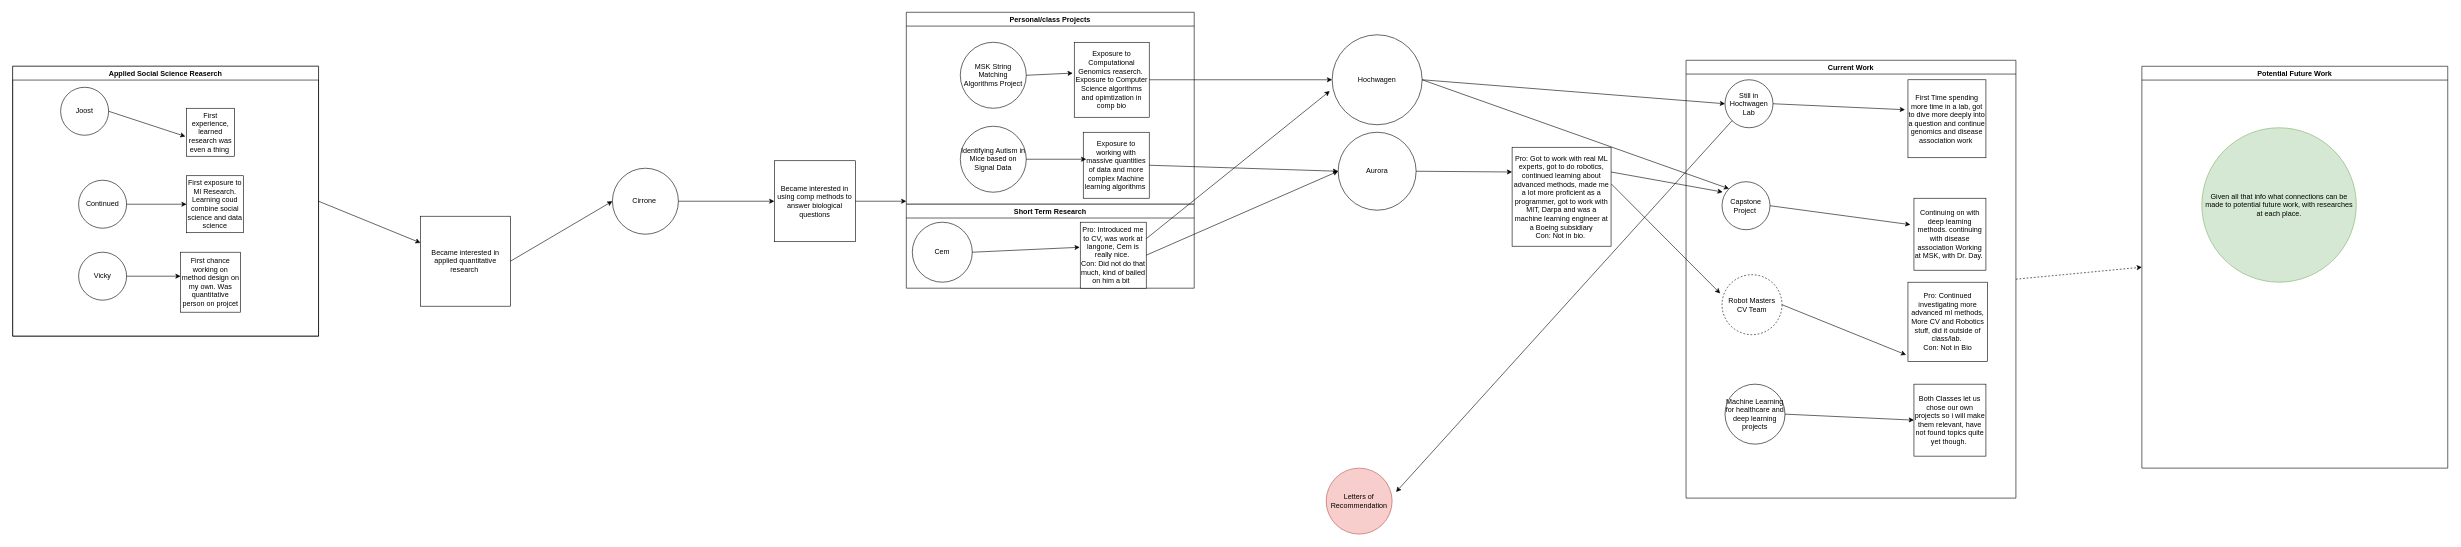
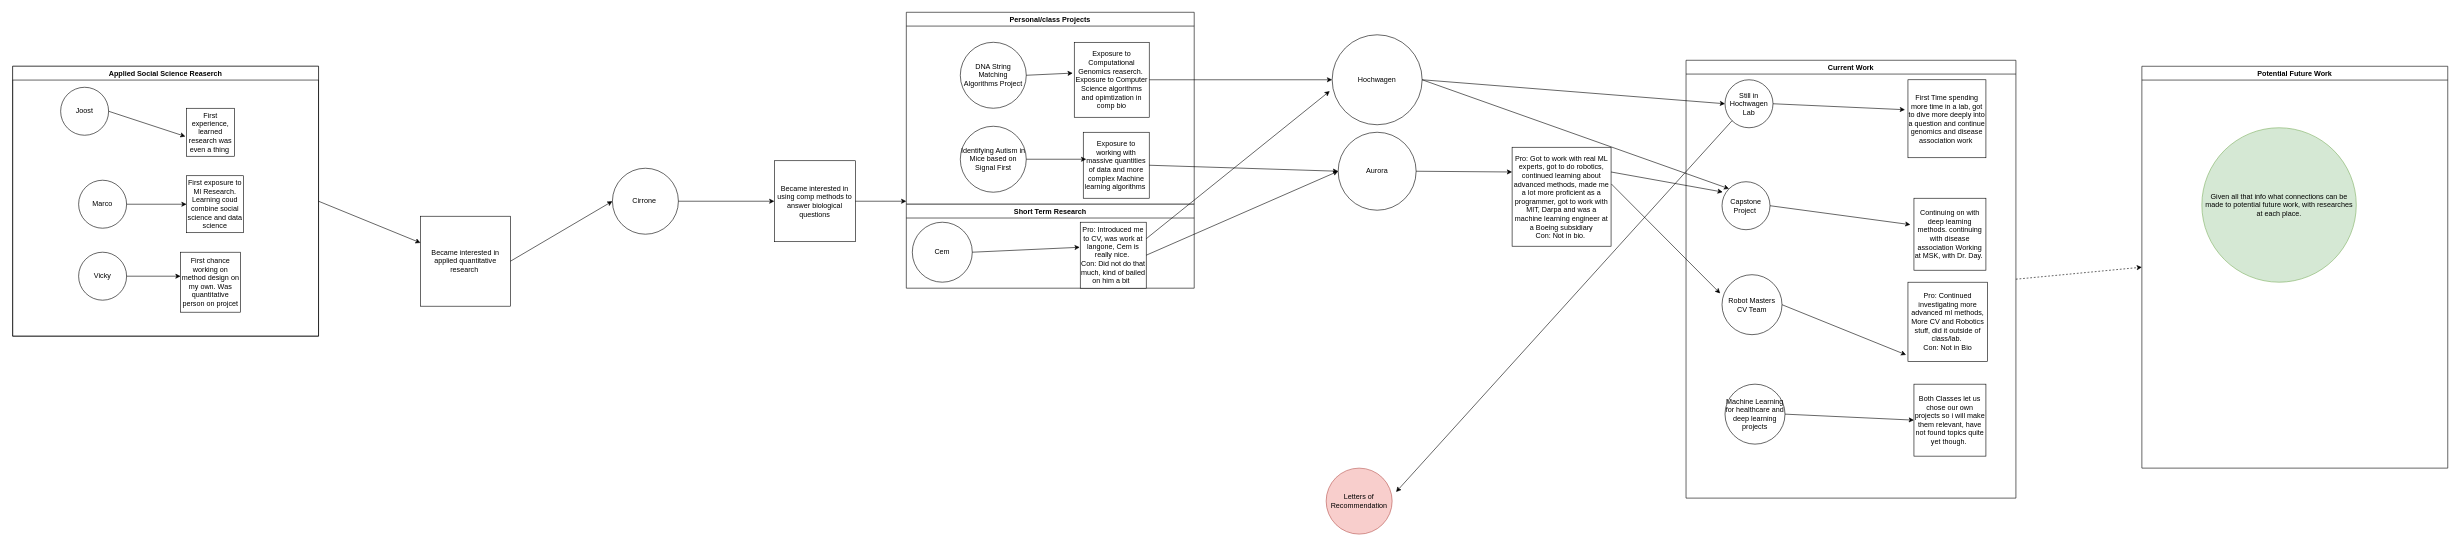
  <mxCell id="0" />
  <mxCell id="1" parent="0" />
  <mxCell id="2" value="" style="swimlane;startSize=0;" parent="1" vertex="1"><mxGeometry x="20" y="110" width="510" height="450" as="geometry"><mxRectangle x="320" y="360" width="50" height="40" as="alternateBounds" /></mxGeometry></mxCell>
  <mxCell id="3" value="Joost" style="ellipse;whiteSpace=wrap;html=1;aspect=fixed;" parent="2" vertex="1"><mxGeometry x="80" y="35" width="80" height="80" as="geometry" /></mxCell>
- <mxCell id="4" value="Continued" style="ellipse;whiteSpace=wrap;html=1;aspect=fixed;" parent="2" vertex="1"><mxGeometry x="110" y="190" width="80" height="80" as="geometry" /></mxCell>
+ <mxCell id="4" value="Marco" style="ellipse;whiteSpace=wrap;html=1;aspect=fixed;" parent="2" vertex="1"><mxGeometry x="110" y="190" width="80" height="80" as="geometry" /></mxCell>
  <mxCell id="5" value="Vicky" style="ellipse;whiteSpace=wrap;html=1;aspect=fixed;" parent="2" vertex="1"><mxGeometry x="110" y="310" width="80" height="80" as="geometry" /></mxCell>
  <mxCell id="6" value="First experience, learned research was even a thing&amp;nbsp;" style="whiteSpace=wrap;html=1;aspect=fixed;" parent="2" vertex="1"><mxGeometry x="290" y="70" width="80" height="80" as="geometry" /></mxCell>
  <mxCell id="7" value="First exposure to Ml Research. Learning coud combine social science and data science" style="whiteSpace=wrap;html=1;aspect=fixed;" parent="2" vertex="1"><mxGeometry x="290" y="182.5" width="95" height="95" as="geometry" /></mxCell>
  <mxCell id="8" value="First chance working on method design on my own. Was quantitative person on projcet" style="whiteSpace=wrap;html=1;aspect=fixed;" parent="2" vertex="1"><mxGeometry x="280" y="310" width="100" height="100" as="geometry" /></mxCell>
  <mxCell id="9" value="" style="endArrow=classic;html=1;rounded=0;exitX=1;exitY=0.5;exitDx=0;exitDy=0;" parent="2" source="5" edge="1"><mxGeometry width="50" height="50" relative="1" as="geometry"><mxPoint x="490" y="260" as="sourcePoint" /><mxPoint x="280" y="350" as="targetPoint" /></mxGeometry></mxCell>
  <mxCell id="10" value="" style="endArrow=classic;html=1;rounded=0;exitX=1;exitY=0.5;exitDx=0;exitDy=0;entryX=0;entryY=0.5;entryDx=0;entryDy=0;" parent="2" source="4" target="7" edge="1"><mxGeometry width="50" height="50" relative="1" as="geometry"><mxPoint x="490" y="260" as="sourcePoint" /><mxPoint x="540" y="210" as="targetPoint" /></mxGeometry></mxCell>
  <mxCell id="11" value="" style="endArrow=classic;html=1;rounded=0;exitX=1;exitY=0.5;exitDx=0;exitDy=0;entryX=-0.025;entryY=0.588;entryDx=0;entryDy=0;entryPerimeter=0;" parent="2" source="3" target="6" edge="1"><mxGeometry width="50" height="50" relative="1" as="geometry"><mxPoint x="490" y="260" as="sourcePoint" /><mxPoint x="540" y="210" as="targetPoint" /></mxGeometry></mxCell>
  <mxCell id="12" value="Applied Social Science Reaserch" style="swimlane;whiteSpace=wrap;html=1;" parent="2" vertex="1"><mxGeometry width="510" height="450" as="geometry" /></mxCell>
  <mxCell id="13" value="Became interested in applied quantitative research&amp;nbsp;" style="whiteSpace=wrap;html=1;aspect=fixed;" parent="1" vertex="1"><mxGeometry x="700" y="360" width="150" height="150" as="geometry" /></mxCell>
  <mxCell id="14" value="" style="endArrow=classic;html=1;rounded=0;exitX=1;exitY=0.5;exitDx=0;exitDy=0;" parent="1" source="2" target="13" edge="1"><mxGeometry width="50" height="50" relative="1" as="geometry"><mxPoint x="840" y="440" as="sourcePoint" /><mxPoint x="890" y="390" as="targetPoint" /></mxGeometry></mxCell>
  <mxCell id="15" value="Cirrone&amp;nbsp;" style="ellipse;whiteSpace=wrap;html=1;aspect=fixed;" parent="1" vertex="1"><mxGeometry x="1020" y="280" width="110" height="110" as="geometry" /></mxCell>
  <mxCell id="16" value="" style="endArrow=classic;html=1;rounded=0;exitX=1;exitY=0.5;exitDx=0;exitDy=0;entryX=0;entryY=0.5;entryDx=0;entryDy=0;" parent="1" source="13" target="15" edge="1"><mxGeometry width="50" height="50" relative="1" as="geometry"><mxPoint x="840" y="440" as="sourcePoint" /><mxPoint x="890" y="390" as="targetPoint" /></mxGeometry></mxCell>
  <mxCell id="17" value="Became interested in using comp methods to answer biological questions" style="whiteSpace=wrap;html=1;aspect=fixed;" parent="1" vertex="1"><mxGeometry x="1290" y="267.5" width="135" height="135" as="geometry" /></mxCell>
  <mxCell id="18" value="" style="endArrow=classic;html=1;rounded=0;exitX=1;exitY=0.5;exitDx=0;exitDy=0;entryX=0;entryY=0.5;entryDx=0;entryDy=0;" parent="1" source="15" target="17" edge="1"><mxGeometry width="50" height="50" relative="1" as="geometry"><mxPoint x="1030" y="440" as="sourcePoint" /><mxPoint x="1080" y="390" as="targetPoint" /></mxGeometry></mxCell>
  <mxCell id="19" value="Personal/class Projects" style="swimlane;whiteSpace=wrap;html=1;" parent="1" vertex="1"><mxGeometry x="1510" y="20" width="480" height="320" as="geometry" /></mxCell>
- <mxCell id="20" value="Identifying Autism in Mice based on Signal Data" style="ellipse;whiteSpace=wrap;html=1;aspect=fixed;fillOpacity=100;" parent="19" vertex="1"><mxGeometry x="90" y="190" width="110" height="110" as="geometry" /></mxCell>
- <mxCell id="21" value="MSK String Matching Algorithms Project" style="ellipse;whiteSpace=wrap;html=1;aspect=fixed;" parent="19" vertex="1"><mxGeometry x="90" y="50" width="110" height="110" as="geometry" /></mxCell>
+ <mxCell id="20" value="Identifying Autism in Mice based on Signal First" style="ellipse;whiteSpace=wrap;html=1;aspect=fixed;fillOpacity=100;" parent="19" vertex="1"><mxGeometry x="90" y="190" width="110" height="110" as="geometry" /></mxCell>
+ <mxCell id="21" value="DNA String Matching Algorithms Project" style="ellipse;whiteSpace=wrap;html=1;aspect=fixed;" parent="19" vertex="1"><mxGeometry x="90" y="50" width="110" height="110" as="geometry" /></mxCell>
  <mxCell id="22" value="Exposure to Computational Genomics reaserch.&amp;nbsp;&lt;br&gt;Exposure to Computer Science algorithms and opimtization in comp bio" style="whiteSpace=wrap;html=1;aspect=fixed;" parent="19" vertex="1"><mxGeometry x="280" y="50" width="125" height="125" as="geometry" /></mxCell>
  <mxCell id="23" value="Exposure to working with massive quantities of data and more complex Machine learning algorithms&amp;nbsp;" style="whiteSpace=wrap;html=1;aspect=fixed;" parent="19" vertex="1"><mxGeometry x="295" y="200" width="110" height="110" as="geometry" /></mxCell>
  <mxCell id="24" value="" style="endArrow=classic;html=1;rounded=0;exitX=1;exitY=0.5;exitDx=0;exitDy=0;" parent="19" source="20" edge="1"><mxGeometry width="50" height="50" relative="1" as="geometry"><mxPoint x="-70" y="280" as="sourcePoint" /><mxPoint x="300" y="245" as="targetPoint" /></mxGeometry></mxCell>
  <mxCell id="25" value="" style="endArrow=classic;html=1;rounded=0;exitX=1;exitY=0.5;exitDx=0;exitDy=0;entryX=-0.02;entryY=0.411;entryDx=0;entryDy=0;entryPerimeter=0;" parent="19" source="21" target="22" edge="1"><mxGeometry width="50" height="50" relative="1" as="geometry"><mxPoint x="-70" y="280" as="sourcePoint" /><mxPoint x="-20" y="230" as="targetPoint" /></mxGeometry></mxCell>
  <mxCell id="26" value="" style="endArrow=classic;html=1;rounded=0;exitX=1;exitY=0.5;exitDx=0;exitDy=0;" parent="1" source="17" edge="1"><mxGeometry width="50" height="50" relative="1" as="geometry"><mxPoint x="1450" y="480" as="sourcePoint" /><mxPoint x="1510" y="335" as="targetPoint" /></mxGeometry></mxCell>
  <mxCell id="27" value="Short Term Research" style="swimlane;whiteSpace=wrap;html=1;" parent="1" vertex="1"><mxGeometry x="1510" y="340" width="480" height="140" as="geometry" /></mxCell>
  <mxCell id="28" value="Cem" style="ellipse;whiteSpace=wrap;html=1;aspect=fixed;" parent="27" vertex="1"><mxGeometry x="10" y="30" width="100" height="100" as="geometry" /></mxCell>
  <mxCell id="29" value="Pro: Introduced me to CV, was work at langone, Cem is really nice.&amp;nbsp;&lt;br&gt;Con: Did not do that much, kind of bailed on him a bit&amp;nbsp;&amp;nbsp;" style="whiteSpace=wrap;html=1;aspect=fixed;" parent="27" vertex="1"><mxGeometry x="290" y="30" width="110" height="110" as="geometry" /></mxCell>
  <mxCell id="30" value="" style="endArrow=classic;html=1;rounded=0;exitX=1;exitY=0.5;exitDx=0;exitDy=0;entryX=-0.008;entryY=0.38;entryDx=0;entryDy=0;entryPerimeter=0;" parent="27" source="28" target="29" edge="1"><mxGeometry width="50" height="50" relative="1" as="geometry"><mxPoint x="-70" y="-40" as="sourcePoint" /><mxPoint x="-20" y="-90" as="targetPoint" /></mxGeometry></mxCell>
  <mxCell id="31" value="Hochwagen" style="ellipse;whiteSpace=wrap;html=1;aspect=fixed;" parent="1" vertex="1"><mxGeometry x="2220" y="57.5" width="150" height="150" as="geometry" /></mxCell>
  <mxCell id="32" value="" style="endArrow=classic;html=1;rounded=0;exitX=1;exitY=0.5;exitDx=0;exitDy=0;entryX=0;entryY=0.5;entryDx=0;entryDy=0;" parent="1" source="22" target="31" edge="1"><mxGeometry width="50" height="50" relative="1" as="geometry"><mxPoint x="1930" y="390" as="sourcePoint" /><mxPoint x="1980" y="340" as="targetPoint" /></mxGeometry></mxCell>
  <mxCell id="33" value="" style="endArrow=classic;html=1;rounded=0;exitX=1;exitY=0.5;exitDx=0;exitDy=0;entryX=0;entryY=0.5;entryDx=0;entryDy=0;" parent="1" source="31" target="42" edge="1"><mxGeometry width="50" height="50" relative="1" as="geometry"><mxPoint x="2200" y="390" as="sourcePoint" /><mxPoint x="2250" y="340" as="targetPoint" /></mxGeometry></mxCell>
  <mxCell id="34" value="Aurora" style="ellipse;whiteSpace=wrap;html=1;aspect=fixed;" parent="1" vertex="1"><mxGeometry x="2230" y="220" width="130" height="130" as="geometry" /></mxCell>
  <mxCell id="35" value="" style="endArrow=classic;html=1;rounded=0;exitX=1;exitY=0.5;exitDx=0;exitDy=0;entryX=0;entryY=0.5;entryDx=0;entryDy=0;" parent="1" source="23" target="34" edge="1"><mxGeometry width="50" height="50" relative="1" as="geometry"><mxPoint x="2120" y="390" as="sourcePoint" /><mxPoint x="2170" y="340" as="targetPoint" /></mxGeometry></mxCell>
  <mxCell id="36" value="Pro: Got to work with real ML experts, got to do robotics, continued learning about advanced methods, made me a lot more proficient as a programmer, got to work with MIT, Darpa and was a machine learning engineer at a Boeing subsidiary&lt;br&gt;Con: Not in bio.&amp;nbsp;" style="whiteSpace=wrap;html=1;aspect=fixed;" parent="1" vertex="1"><mxGeometry x="2520" y="245" width="165" height="165" as="geometry" /></mxCell>
  <mxCell id="37" value="" style="endArrow=classic;html=1;rounded=0;exitX=1;exitY=0.5;exitDx=0;exitDy=0;entryX=0;entryY=0.25;entryDx=0;entryDy=0;" parent="1" source="34" target="36" edge="1"><mxGeometry width="50" height="50" relative="1" as="geometry"><mxPoint x="2450" y="390" as="sourcePoint" /><mxPoint x="2500" y="340" as="targetPoint" /></mxGeometry></mxCell>
  <mxCell id="38" value="Current Work" style="swimlane;whiteSpace=wrap;html=1;" parent="1" vertex="1"><mxGeometry x="2810" y="100" width="550" height="730" as="geometry" /></mxCell>
- <mxCell id="39" value="Robot Masters CV Team" style="ellipse;whiteSpace=wrap;html=1;aspect=fixed;dashed=1;" parent="38" vertex="1"><mxGeometry x="60" y="357.5" width="100" height="100" as="geometry" /></mxCell>
+ <mxCell id="39" value="Robot Masters CV Team" style="ellipse;whiteSpace=wrap;html=1;aspect=fixed;" parent="38" vertex="1"><mxGeometry x="60" y="357.5" width="100" height="100" as="geometry" /></mxCell>
  <mxCell id="40" value="Pro: Continued investigating more advanced ml methods, More CV and Robotics stuff, did it outside of class/lab.&amp;nbsp;&lt;br&gt;Con: Not in Bio" style="whiteSpace=wrap;html=1;aspect=fixed;" parent="38" vertex="1"><mxGeometry x="370" y="370" width="132.5" height="132.5" as="geometry" /></mxCell>
  <mxCell id="41" value="" style="endArrow=classic;html=1;rounded=0;exitX=1;exitY=0.5;exitDx=0;exitDy=0;entryX=-0.024;entryY=0.914;entryDx=0;entryDy=0;entryPerimeter=0;" parent="38" source="39" target="40" edge="1"><mxGeometry width="50" height="50" relative="1" as="geometry"><mxPoint x="-20" y="167.5" as="sourcePoint" /><mxPoint x="340" y="397.5" as="targetPoint" /></mxGeometry></mxCell>
  <mxCell id="42" value="Still in Hochwagen Lab" style="ellipse;whiteSpace=wrap;html=1;aspect=fixed;" parent="38" vertex="1"><mxGeometry x="65" y="32.5" width="80" height="80" as="geometry" /></mxCell>
  <mxCell id="43" value="First Time spending more time in a lab, got to dive more deeply into a question and continue genomics and disease association work&amp;nbsp;" style="whiteSpace=wrap;html=1;aspect=fixed;" parent="38" vertex="1"><mxGeometry x="370" y="32.5" width="130" height="130" as="geometry" /></mxCell>
  <mxCell id="44" value="" style="endArrow=classic;html=1;rounded=0;exitX=1;exitY=0.5;exitDx=0;exitDy=0;entryX=-0.038;entryY=0.384;entryDx=0;entryDy=0;entryPerimeter=0;" parent="38" source="42" target="43" edge="1"><mxGeometry width="50" height="50" relative="1" as="geometry"><mxPoint x="-200" y="472.5" as="sourcePoint" /><mxPoint x="-150" y="422.5" as="targetPoint" /></mxGeometry></mxCell>
  <mxCell id="45" value="Capstone Project&amp;nbsp;" style="ellipse;whiteSpace=wrap;html=1;aspect=fixed;" parent="38" vertex="1"><mxGeometry x="60" y="202.5" width="80" height="80" as="geometry" /></mxCell>
  <mxCell id="46" value="Continuing on with deep learning methods. continuing with disease association Working at MSK, with Dr. Day.&amp;nbsp;" style="whiteSpace=wrap;html=1;aspect=fixed;" parent="38" vertex="1"><mxGeometry x="380" y="230" width="120" height="120" as="geometry" /></mxCell>
  <mxCell id="47" value="" style="endArrow=classic;html=1;rounded=0;exitX=1;exitY=0.5;exitDx=0;exitDy=0;entryX=-0.05;entryY=0.367;entryDx=0;entryDy=0;entryPerimeter=0;" parent="38" source="45" target="46" edge="1"><mxGeometry width="50" height="50" relative="1" as="geometry"><mxPoint x="40" y="430" as="sourcePoint" /><mxPoint x="90" y="380" as="targetPoint" /></mxGeometry></mxCell>
  <mxCell id="48" value="Machine Learning for healthcare and deep learning projects" style="ellipse;whiteSpace=wrap;html=1;aspect=fixed;" parent="38" vertex="1"><mxGeometry x="65" y="540" width="100" height="100" as="geometry" /></mxCell>
  <mxCell id="49" value="Both Classes let us chose our own projects so i will make them relevant, have not found topics quite yet though.&amp;nbsp;" style="whiteSpace=wrap;html=1;aspect=fixed;" parent="38" vertex="1"><mxGeometry x="380" y="540" width="120" height="120" as="geometry" /></mxCell>
  <mxCell id="50" value="" style="endArrow=classic;html=1;rounded=0;exitX=1;exitY=0.5;exitDx=0;exitDy=0;entryX=0;entryY=0.5;entryDx=0;entryDy=0;" parent="38" source="48" target="49" edge="1"><mxGeometry width="50" height="50" relative="1" as="geometry"><mxPoint x="-60" y="540" as="sourcePoint" /><mxPoint x="-10" y="490" as="targetPoint" /></mxGeometry></mxCell>
  <mxCell id="51" value="" style="endArrow=classic;html=1;rounded=0;exitX=1.003;exitY=0.371;exitDx=0;exitDy=0;exitPerimeter=0;entryX=-0.031;entryY=0.311;entryDx=0;entryDy=0;entryPerimeter=0;" parent="1" source="36" target="39" edge="1"><mxGeometry width="50" height="50" relative="1" as="geometry"><mxPoint x="2700" y="470" as="sourcePoint" /><mxPoint x="2750" y="420" as="targetPoint" /></mxGeometry></mxCell>
  <mxCell id="52" value="" style="endArrow=classic;html=1;rounded=0;exitX=1;exitY=0.5;exitDx=0;exitDy=0;entryX=0;entryY=0.5;entryDx=0;entryDy=0;" parent="1" source="29" target="34" edge="1"><mxGeometry width="50" height="50" relative="1" as="geometry"><mxPoint x="2020" y="560" as="sourcePoint" /><mxPoint x="2070" y="510" as="targetPoint" /></mxGeometry></mxCell>
  <mxCell id="53" value="" style="endArrow=classic;html=1;rounded=0;exitX=1;exitY=0.25;exitDx=0;exitDy=0;entryX=-0.027;entryY=0.626;entryDx=0;entryDy=0;entryPerimeter=0;" parent="1" source="29" target="31" edge="1"><mxGeometry width="50" height="50" relative="1" as="geometry"><mxPoint x="2020" y="560" as="sourcePoint" /><mxPoint x="2050" y="420" as="targetPoint" /></mxGeometry></mxCell>
  <mxCell id="54" value="" style="endArrow=classic;html=1;rounded=0;exitX=1;exitY=0.25;exitDx=0;exitDy=0;entryX=0.014;entryY=0.215;entryDx=0;entryDy=0;entryPerimeter=0;" parent="1" source="36" target="45" edge="1"><mxGeometry width="50" height="50" relative="1" as="geometry"><mxPoint x="2630" y="530" as="sourcePoint" /><mxPoint x="2680" y="480" as="targetPoint" /></mxGeometry></mxCell>
  <mxCell id="55" value="" style="endArrow=classic;html=1;rounded=0;exitX=1;exitY=0.5;exitDx=0;exitDy=0;entryX=0;entryY=0;entryDx=0;entryDy=0;" parent="1" source="31" target="45" edge="1"><mxGeometry width="50" height="50" relative="1" as="geometry"><mxPoint x="2570" y="480" as="sourcePoint" /><mxPoint x="2620" y="430" as="targetPoint" /></mxGeometry></mxCell>
  <mxCell id="56" value="Letters of Recommendation" style="ellipse;whiteSpace=wrap;html=1;aspect=fixed;fillColor=#f8cecc;strokeColor=#b85450;" parent="1" vertex="1"><mxGeometry x="2210" y="780" width="110" height="110" as="geometry" /></mxCell>
  <mxCell id="57" value="" style="endArrow=classic;html=1;rounded=0;exitX=0;exitY=1;exitDx=0;exitDy=0;entryX=1.06;entryY=0.361;entryDx=0;entryDy=0;entryPerimeter=0;" parent="1" source="42" target="56" edge="1"><mxGeometry width="50" height="50" relative="1" as="geometry"><mxPoint x="2400" y="680" as="sourcePoint" /><mxPoint x="2450" y="630" as="targetPoint" /></mxGeometry></mxCell>
  <mxCell id="58" value="Potential Future Work" style="swimlane;whiteSpace=wrap;html=1;glass=0;" vertex="1" parent="1"><mxGeometry x="3570" y="110" width="510" height="670" as="geometry"><mxRectangle x="3610" y="220" width="160" height="30" as="alternateBounds" /></mxGeometry></mxCell>
  <mxCell id="59" value="Given all that info what connections can be made to potential future work, with researches at each place." style="ellipse;whiteSpace=wrap;html=1;aspect=fixed;fillColor=#d5e8d4;strokeColor=#82b366;" vertex="1" parent="58"><mxGeometry x="100" y="102.5" width="257.5" height="257.5" as="geometry" /></mxCell>
  <mxCell id="60" value="" style="endArrow=classic;html=1;rounded=0;exitX=1;exitY=0.5;exitDx=0;exitDy=0;entryX=0;entryY=0.5;entryDx=0;entryDy=0;dashed=1;" edge="1" parent="1" source="38" target="58"><mxGeometry width="50" height="50" relative="1" as="geometry"><mxPoint x="3400" y="570" as="sourcePoint" /><mxPoint x="3450" y="520" as="targetPoint" /></mxGeometry></mxCell>
